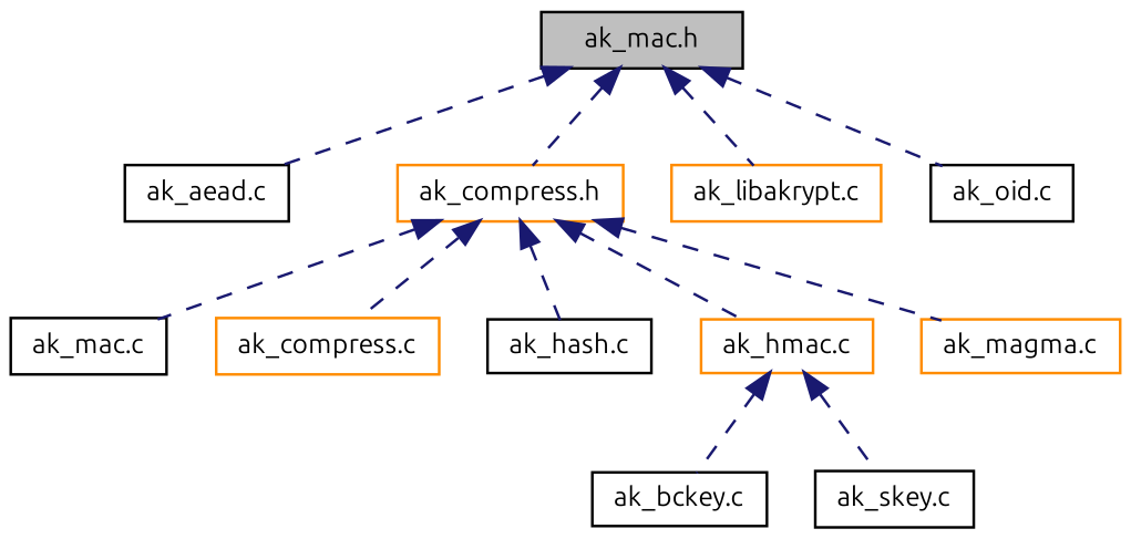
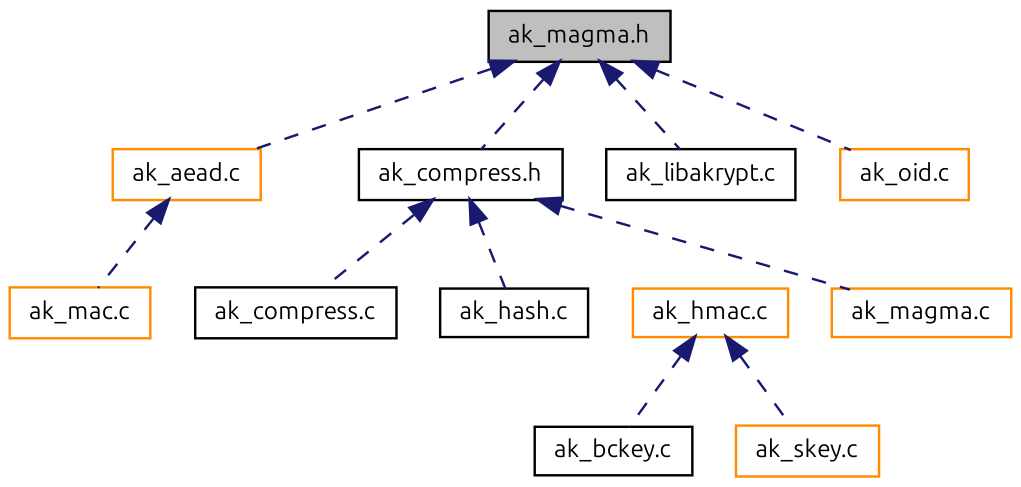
  digraph {
    fontname=Ubuntu
    node [color=black fillcolor=white fontname=Ubuntu fontsize=10 shape=record style=filled]
    edge [color=midnightblue dir=back fontname=Ubuntu fontsize=10 labelfontname=Helvetica labelfontsize=10 style=dashed]
-   n1 [fillcolor=grey75 fontcolor=black height=0.2 label="ak_mac.h" width=0.4]
-   n2 [height=0.2 label="ak_aead.c" width=0.4]
-   n3 [color=darkorange height=0.2 label="ak_compress.h" width=0.4]
-   n4 [color=darkorange height=0.2 label="ak_libakrypt.c" width=0.4]
-   n5 [height=0.2 label="ak_oid.c" width=0.4]
+   n1 [fillcolor=grey75 fontcolor=black height=0.2 label="ak_magma.h" width=0.4]
+   n2 [color=darkorange height=0.2 label="ak_aead.c" width=0.4]
+   n3 [height=0.2 label="ak_compress.h" width=0.4]
+   n4 [height=0.2 label="ak_libakrypt.c" width=0.4]
+   n5 [color=darkorange height=0.2 label="ak_oid.c" width=0.4]
    n6 [height=0.2 label="ak_bckey.c" width=0.4]
-   n7 [color=darkorange height=0.2 label="ak_compress.c" width=0.4]
+   n7 [height=0.2 label="ak_compress.c" width=0.4]
    n8 [height=0.2 label="ak_hash.c" width=0.4]
    n9 [color=darkorange height=0.2 label="ak_hmac.c" width=0.4]
-   n10 [height=0.2 label="ak_mac.c" width=0.4]
+   n10 [color=darkorange height=0.2 label="ak_mac.c" width=0.4]
    n11 [color=darkorange height=0.2 label="ak_magma.c" width=0.4]
-   n12 [height=0.2 label="ak_skey.c" width=0.4]
+   n12 [color=darkorange height=0.2 label="ak_skey.c" width=0.4]
    n1 -> n2
    n1 -> n3
    n1 -> n4
    n1 -> n5
    n3 -> n7
    n3 -> n8
-   n3 -> n9
-   n3 -> n10
+   n2 -> n10
    n3 -> n11
    n9 -> n6
    n9 -> n12
  }
